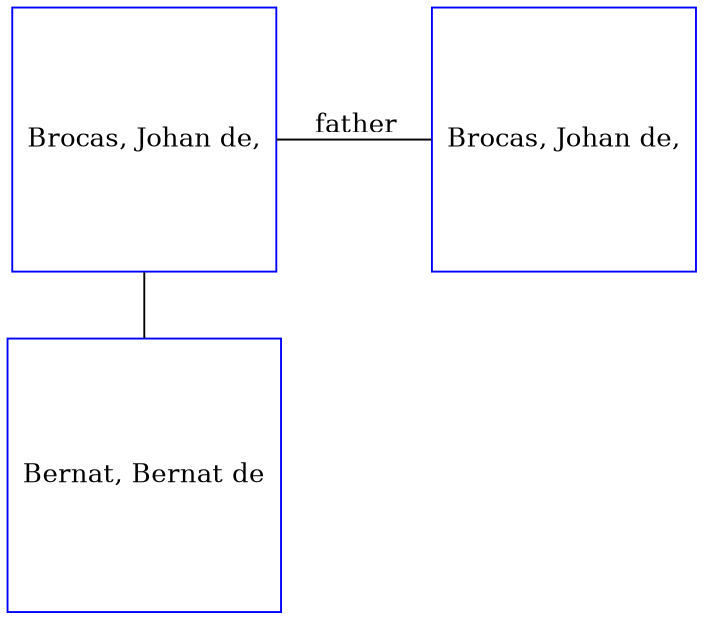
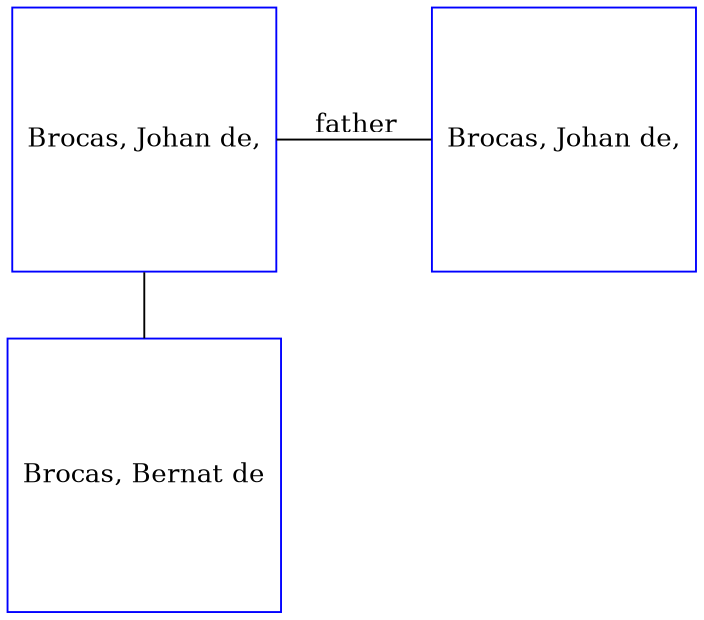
  digraph {
    rankdir=LR
    node [color=blue regular=1 shape=box]
    edge [dir=none]
    n1 [label="Brocas, Johan de,"]
-   n2 [label="Bernat, Bernat de"]
+   n2 [label="Brocas, Bernat de"]
    n3 [label="Brocas, Johan de,"]
    subgraph sub_1 {
      rank=same
      n1
      n2
    }
    n1 -> n2
    n1 -> n3 [arrowsize=0.0 label=father]
  }
